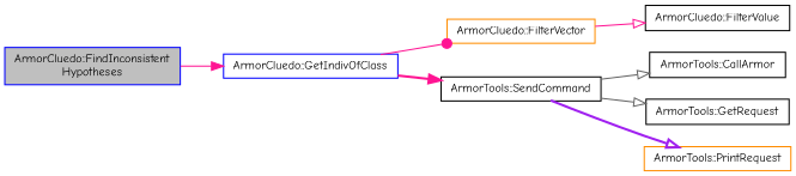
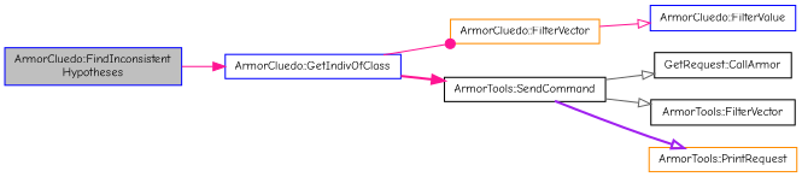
  digraph {
    fontname="Comic Neue"
    rankdir=LR
    node [color=black fillcolor=white fontname="Comic Neue" fontsize=10 shape=record style=filled]
    edge [arrowhead=onormal color=deeppink fontname="Comic Neue" fontsize=10 labelfontname=Helvetica labelfontsize=10 style=solid]
    n1 [color=blue fillcolor=grey75 fontcolor=black height=0.2 label="ArmorCluedo::FindInconsistent\lHypotheses" width=0.4]
    n2 [color=blue height=0.2 label="ArmorCluedo::GetIndivOfClass" width=0.4]
    n3 [color=darkorange height=0.2 label="ArmorCluedo::FilterVector" width=0.4]
    n4 [height=0.2 label="ArmorTools::SendCommand" width=0.4]
-   n5 [height=0.2 label="ArmorCluedo::FilterValue" width=0.4]
-   n6 [height=0.2 label="ArmorTools::CallArmor" width=0.4]
-   n7 [height=0.2 label="ArmorTools::GetRequest" width=0.4]
+   n5 [color=blue height=0.2 label="ArmorCluedo::FilterValue" width=0.4]
+   n6 [height=0.2 label="GetRequest::CallArmor" width=0.4]
+   n7 [height=0.2 label="ArmorTools::FilterVector" width=0.4]
    n8 [color=darkorange height=0.2 label="ArmorTools::PrintRequest" width=0.4]
    n1 -> n2 [arrowhead=normal]
    n2 -> n3 [arrowhead=dot]
    n2 -> n4 [arrowhead=normal style=bold]
    n3 -> n5
    n4 -> n6 [color=gray40]
    n4 -> n7 [color=gray40]
    n4 -> n8 [color=purple style=bold]
  }
